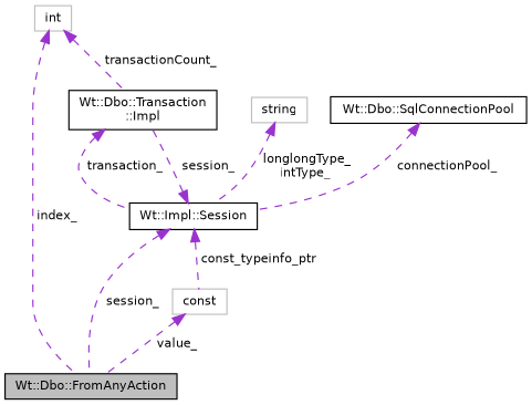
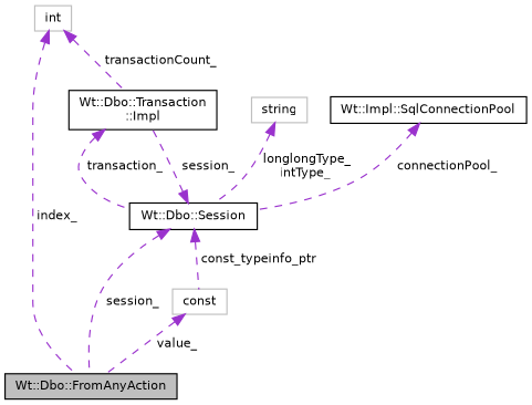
  digraph {
    node [color=black fillcolor=white fontname=Helvetica fontsize=10 shape=record style=filled]
    edge [color=darkorchid3 dir=back fontname=Helvetica fontsize=10 labelfontname=Helvetica labelfontsize=10 style=dashed]
    n1 [fillcolor=grey75 fontcolor=black height=0.2 label="Wt::Dbo::FromAnyAction" width=0.4]
    n2 [color=grey75 height=0.2 label=int width=0.4]
    n3 [height=0.2 label="Wt::Dbo::Transaction\l::Impl" width=0.4]
-   n4 [height=0.2 label="Wt::Impl::Session" width=0.4]
+   n4 [height=0.2 label="Wt::Dbo::Session" width=0.4]
    n5 [color=grey75 height=0.2 label=const width=0.4]
    n6 [color=grey75 height=0.2 label=string width=0.4]
-   n7 [height=0.2 label="Wt::Dbo::SqlConnectionPool" width=0.4]
+   n7 [height=0.2 label="Wt::Impl::SqlConnectionPool" width=0.4]
    n2 -> n1 [label=" index_"]
    n2 -> n3 [label=" transactionCount_"]
    n3 -> n4 [label=" transaction_"]
    n4 -> n1 [label=" session_"]
    n4 -> n3 [label=" session_"]
    n4 -> n5 [label=" const_typeinfo_ptr"]
    n5 -> n1 [label=" value_"]
    n6 -> n4 [label=" longlongType_\nintType_"]
    n7 -> n4 [label=" connectionPool_"]
  }
